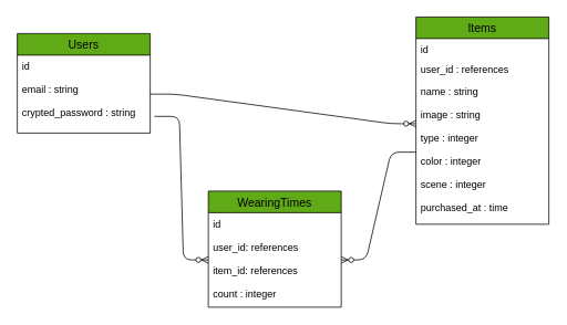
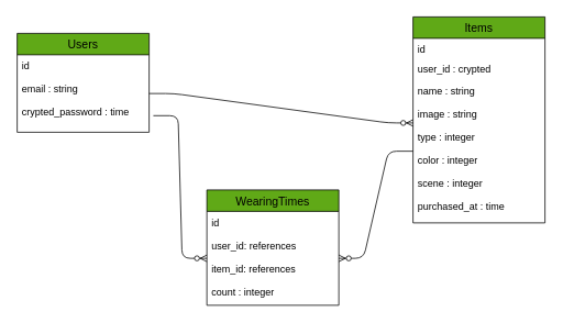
  <mxCell id="0" />
  <mxCell id="1" parent="0" />
  <mxCell id="2" value="" style="edgeStyle=entityRelationEdgeStyle;fontSize=12;html=1;endArrow=ERzeroToMany;endFill=1;exitX=1;exitY=0.5;exitDx=0;exitDy=0;entryX=0.001;entryY=0.303;entryDx=0;entryDy=0;entryPerimeter=0;" parent="1" source="12" target="10" edge="1"><mxGeometry width="100" height="100" relative="1" as="geometry"><mxPoint x="352.64" y="771.776" as="sourcePoint" /><mxPoint x="283" y="209" as="targetPoint" /></mxGeometry></mxCell>
  <mxCell id="3" value="" style="edgeStyle=entityRelationEdgeStyle;fontSize=12;html=1;endArrow=ERzeroToMany;endFill=1;" edge="1" parent="1" source="10" target="6"><mxGeometry width="100" height="100" relative="1" as="geometry"><mxPoint x="200" y="223" as="sourcePoint" /><mxPoint x="440.16" y="178.722" as="targetPoint" /></mxGeometry></mxCell>
  <mxCell id="4" value="" style="edgeStyle=entityRelationEdgeStyle;fontSize=12;html=1;endArrow=ERzeroToMany;endFill=1;entryX=0;entryY=0.5;entryDx=0;entryDy=0;exitX=1.032;exitY=0.786;exitDx=0;exitDy=0;exitPerimeter=0;" edge="1" parent="1" source="12" target="6"><mxGeometry width="100" height="100" relative="1" as="geometry"><mxPoint x="440" y="213" as="sourcePoint" /><mxPoint x="350" y="393" as="targetPoint" /></mxGeometry></mxCell>
  <mxCell id="5" value="WearingTimes" style="swimlane;fontStyle=0;childLayout=stackLayout;horizontal=1;startSize=26;horizontalStack=0;resizeParent=1;resizeParentMax=0;resizeLast=0;collapsible=1;marginBottom=0;align=center;fontSize=14;fillColor=#60A917;" vertex="1" parent="1"><mxGeometry x="250" y="230" width="160" height="140" as="geometry" /></mxCell>
  <mxCell id="6" value="id&#10;&#10;user_id: references&#10;&#10;item_id: references&#10;&#10;count : integer" style="text;strokeColor=none;fillColor=none;spacingLeft=4;spacingRight=4;overflow=hidden;rotatable=0;points=[[0,0.5],[1,0.5]];portConstraint=eastwest;fontSize=12;" vertex="1" parent="5"><mxGeometry y="26" width="160" height="114" as="geometry" /></mxCell>
  <mxCell id="7" value="Items" style="swimlane;fontStyle=0;childLayout=stackLayout;horizontal=1;startSize=26;horizontalStack=0;resizeParent=1;resizeParentMax=0;resizeLast=0;collapsible=1;marginBottom=0;align=center;fontSize=14;fillColor=#60A917;" parent="1" vertex="1"><mxGeometry x="500" y="20" width="160" height="250" as="geometry" /></mxCell>
  <mxCell id="8" value="id&#10;&#10;  &#10;&#10;" style="text;strokeColor=none;fillColor=none;spacingLeft=4;spacingRight=4;overflow=hidden;rotatable=0;points=[[0,0.5],[1,0.5]];portConstraint=eastwest;fontSize=12;" parent="7" vertex="1"><mxGeometry y="26" width="160" height="24" as="geometry" /></mxCell>
- <mxCell id="9" value="user_id : references" style="text;strokeColor=none;fillColor=none;spacingLeft=4;spacingRight=4;overflow=hidden;rotatable=0;points=[[0,0.5],[1,0.5]];portConstraint=eastwest;fontSize=12;" parent="7" vertex="1"><mxGeometry y="50" width="160" height="26" as="geometry" /></mxCell>
+ <mxCell id="9" value="user_id : crypted" style="text;strokeColor=none;fillColor=none;spacingLeft=4;spacingRight=4;overflow=hidden;rotatable=0;points=[[0,0.5],[1,0.5]];portConstraint=eastwest;fontSize=12;" parent="7" vertex="1"><mxGeometry y="50" width="160" height="26" as="geometry" /></mxCell>
  <mxCell id="10" value="name : string&#10;&#10;image : string&#10;&#10;type : integer&#10;&#10;color : integer&#10;&#10;scene : integer&#10;&#10;purchased_at : time&#10;" style="text;strokeColor=none;fillColor=none;spacingLeft=4;spacingRight=4;overflow=hidden;rotatable=0;points=[[0,0.5],[1,0.5]];portConstraint=eastwest;fontSize=12;" parent="7" vertex="1"><mxGeometry y="76" width="160" height="174" as="geometry" /></mxCell>
  <mxCell id="11" value="Users" style="swimlane;fontStyle=0;childLayout=stackLayout;horizontal=1;startSize=26;horizontalStack=0;resizeParent=1;resizeParentMax=0;resizeLast=0;collapsible=1;marginBottom=0;align=center;fontSize=14;fillColor=#60A917;" parent="1" vertex="1"><mxGeometry x="20" y="40" width="160" height="120" as="geometry" /></mxCell>
- <mxCell id="12" value="id&#10;&#10;email : string&#10;&#10;crypted_password : string" style="text;strokeColor=none;fillColor=none;spacingLeft=4;spacingRight=4;overflow=hidden;rotatable=0;points=[[0,0.5],[1,0.5]];portConstraint=eastwest;fontSize=12;" parent="11" vertex="1"><mxGeometry y="26" width="160" height="94" as="geometry" /></mxCell>
+ <mxCell id="12" value="id&#10;&#10;email : string&#10;&#10;crypted_password : time" style="text;strokeColor=none;fillColor=none;spacingLeft=4;spacingRight=4;overflow=hidden;rotatable=0;points=[[0,0.5],[1,0.5]];portConstraint=eastwest;fontSize=12;" parent="11" vertex="1"><mxGeometry y="26" width="160" height="94" as="geometry" /></mxCell>
